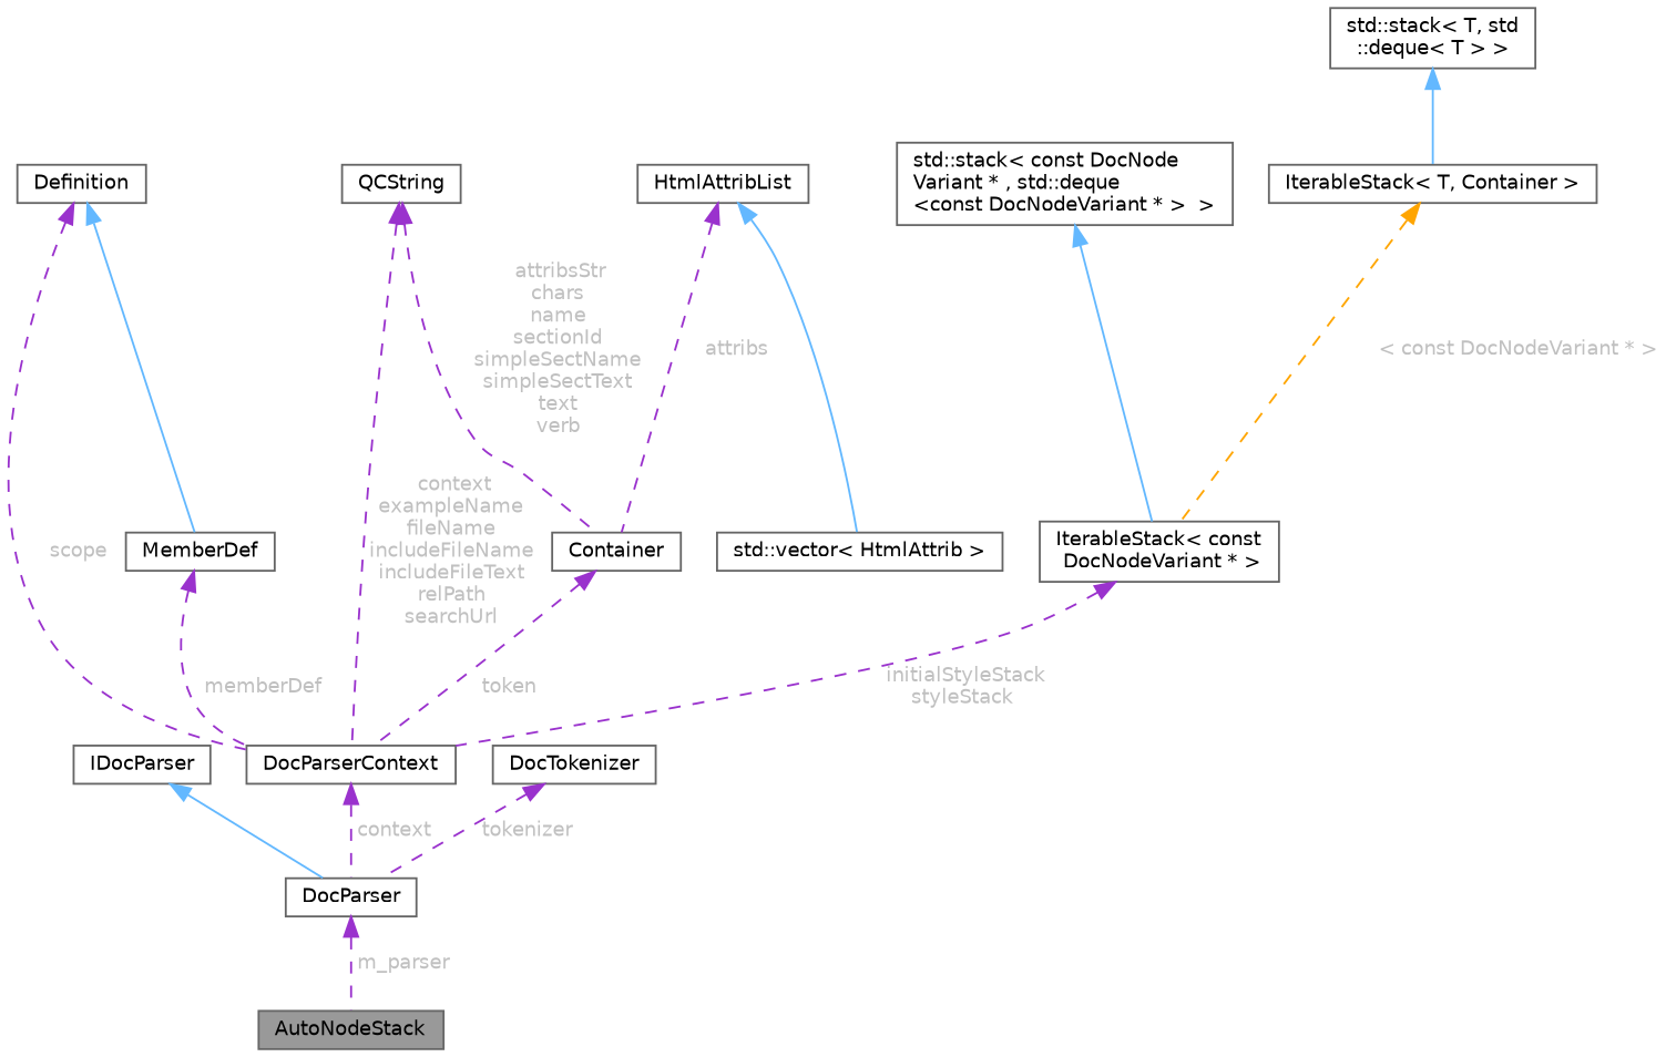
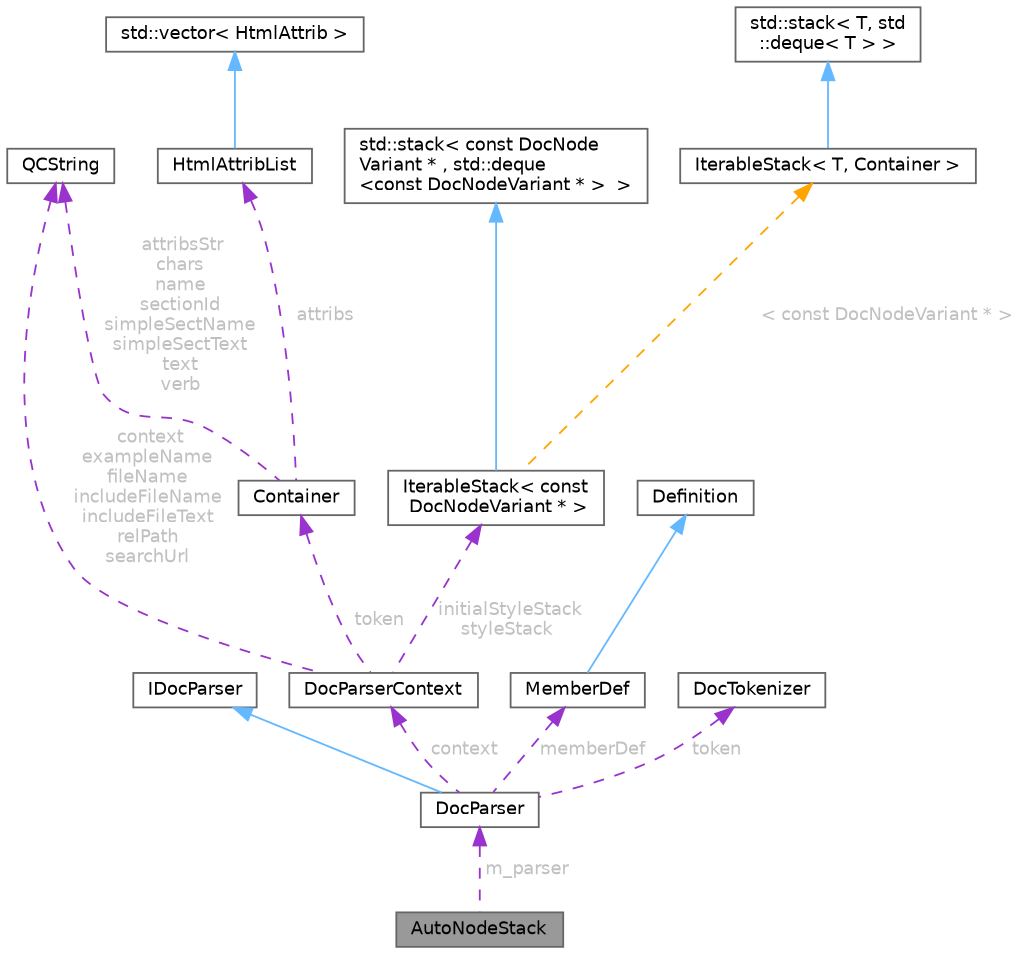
  digraph {
    rankdir=TB
    node [color=gray40 fillcolor=white fontname=Helvetica fontsize=10 shape=box style=filled]
    edge [color=darkorchid3 dir=back fontcolor=grey fontname=Helvetica fontsize=10 labelfontname=Helvetica labelfontsize=10 style=dashed]
    n1 [fillcolor=grey60 fontcolor=black height=0.2 label=AutoNodeStack width=0.4]
    n2 [height=0.2 label=DocParser width=0.4]
    n3 [height=0.2 label=IDocParser width=0.4]
    n4 [height=0.2 label=DocParserContext width=0.4]
    n5 [height=0.2 label=Definition width=0.4]
    n6 [height=0.2 label=MemberDef width=0.4]
    n7 [height=0.2 label=QCString width=0.4]
    n8 [height=0.2 label=Container width=0.4]
    n9 [height=0.2 label="IterableStack\< const\l DocNodeVariant * \>" width=0.4]
    n10 [height=0.2 label="std::stack\< const DocNode\lVariant * , std::deque\l\<const DocNodeVariant * \>  \>" width=0.4]
    n11 [height=0.2 label="IterableStack\< T, Container \>" width=0.4]
    n12 [height=0.2 label="std::stack\< T, std\l::deque\< T \> \>" width=0.4]
    n13 [height=0.2 label=HtmlAttribList width=0.4]
    n14 [height=0.2 label="std::vector\< HtmlAttrib \>" width=0.4]
    n15 [height=0.2 label=DocTokenizer width=0.4]
    n2 -> n1 [label=" m_parser"]
    n3 -> n2 [color=steelblue1 style=solid fontcolor=""]
    n4 -> n2 [label=" context"]
-   n5 -> n4 [label=" scope"]
    n5 -> n6 [color=steelblue1 style=solid fontcolor=""]
-   n6 -> n4 [label=" memberDef"]
+   n6 -> n2 [label=" memberDef"]
    n7 -> n4 [label=" context\nexampleName\nfileName\nincludeFileName\nincludeFileText\nrelPath\nsearchUrl"]
    n7 -> n8 [label=" attribsStr\nchars\nname\nsectionId\nsimpleSectName\nsimpleSectText\ntext\nverb"]
    n8 -> n4 [label=" token"]
    n9 -> n4 [label=" initialStyleStack\nstyleStack"]
    n10 -> n9 [color=steelblue1 style=solid fontcolor=""]
    n11 -> n9 [color=orange label=" \< const DocNodeVariant * \>"]
    n12 -> n11 [color=steelblue1 style=solid fontcolor=""]
    n13 -> n8 [label=" attribs"]
-   n13 -> n14 [color=steelblue1 style=solid fontcolor=""]
-   n15 -> n2 [label=" tokenizer"]
+   n14 -> n13 [color=steelblue1 style=solid fontcolor=""]
+   n15 -> n2 [label=" token"]
  }
